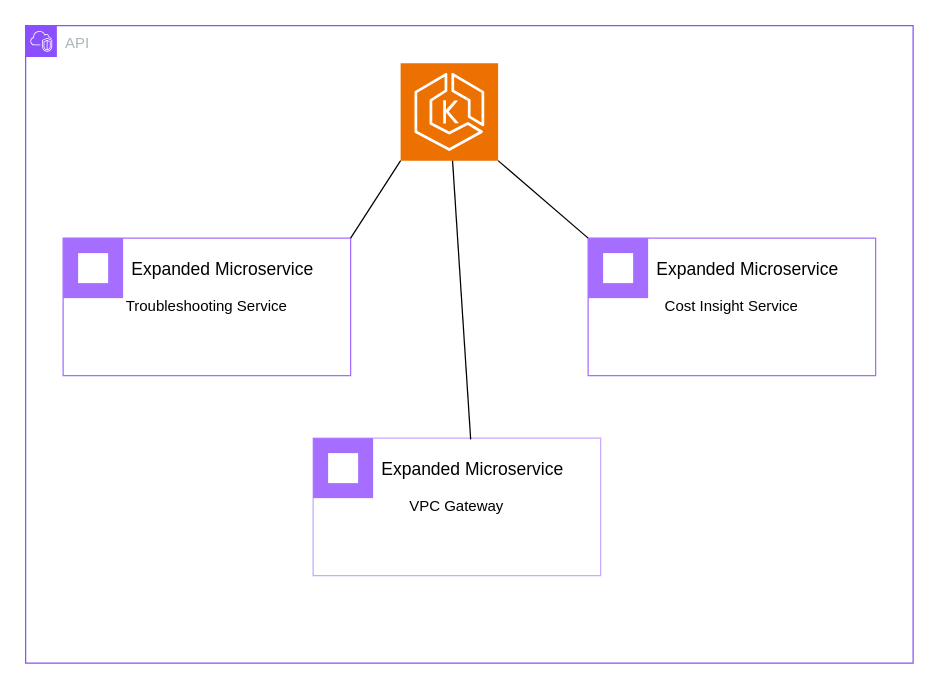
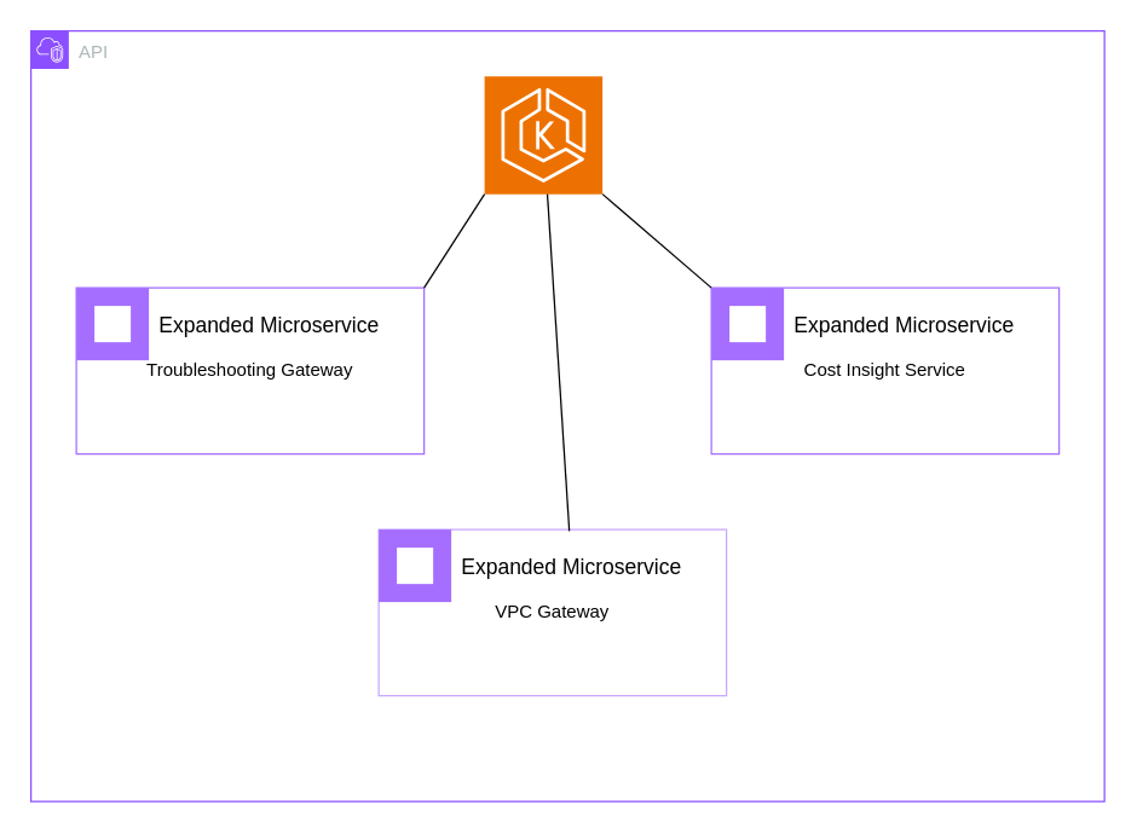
  <mxCell id="0" />
  <mxCell id="1" parent="0" />
  <mxCell id="2" value="API" style="points=[[0,0],[0.25,0],[0.5,0],[0.75,0],[1,0],[1,0.25],[1,0.5],[1,0.75],[1,1],[0.75,1],[0.5,1],[0.25,1],[0,1],[0,0.75],[0,0.5],[0,0.25]];outlineConnect=0;gradientColor=none;html=1;whiteSpace=wrap;fontSize=12;fontStyle=0;container=1;pointerEvents=0;collapsible=0;recursiveResize=0;shape=mxgraph.aws4.group;grIcon=mxgraph.aws4.group_vpc2;strokeColor=#8C4FFF;fillColor=none;verticalAlign=top;align=left;spacingLeft=30;fontColor=#AAB7B8;dashed=0;" vertex="1" parent="1"><mxGeometry x="20" y="20" width="710" height="510" as="geometry" /></mxCell>
  <mxCell id="3" value="" style="sketch=0;points=[[0,0,0],[0.25,0,0],[0.5,0,0],[0.75,0,0],[1,0,0],[0,1,0],[0.25,1,0],[0.5,1,0],[0.75,1,0],[1,1,0],[0,0.25,0],[0,0.5,0],[0,0.75,0],[1,0.25,0],[1,0.5,0],[1,0.75,0]];outlineConnect=0;fontColor=#232F3E;fillColor=#ED7100;strokeColor=#ffffff;dashed=0;verticalLabelPosition=bottom;verticalAlign=top;align=center;html=1;fontSize=12;fontStyle=0;aspect=fixed;shape=mxgraph.aws4.resourceIcon;resIcon=mxgraph.aws4.eks;" vertex="1" parent="2"><mxGeometry x="300" y="30" width="78" height="78" as="geometry" /></mxCell>
- <mxCell id="4" value="Troubleshooting Service" style="container=1;collapsible=0;expand=0;recursiveResize=0;html=1;whiteSpace=wrap;strokeColor=#A56EFF;fillColor=none;" vertex="1" parent="2"><mxGeometry x="30" y="170" width="230" height="110" as="geometry" /></mxCell>
+ <mxCell id="4" value="Troubleshooting Gateway" style="container=1;collapsible=0;expand=0;recursiveResize=0;html=1;whiteSpace=wrap;strokeColor=#A56EFF;fillColor=none;" vertex="1" parent="2"><mxGeometry x="30" y="170" width="230" height="110" as="geometry" /></mxCell>
  <mxCell id="5" value="Expanded Microservice" style="shape=rect;fillColor=#A56EFF;aspect=fixed;resizable=0;labelPosition=right;verticalLabelPosition=middle;align=left;verticalAlign=middle;strokeColor=none;part=1;spacingLeft=5;fontSize=14;" vertex="1" parent="4"><mxGeometry width="48" height="48" relative="1" as="geometry" /></mxCell>
  <mxCell id="6" value="" style="fillColor=#ffffff;shape=mxgraph.ibm_cloud.microservices--1;strokeColor=none;dashed=0;outlineConnect=0;html=1;labelPosition=center;verticalLabelPosition=bottom;verticalAlign=top;part=1;movable=0;resizable=0;rotatable=0;" vertex="1" parent="5"><mxGeometry width="24" height="24" relative="1" as="geometry"><mxPoint x="12" y="12" as="offset" /></mxGeometry></mxCell>
  <mxCell id="7" value="" style="endArrow=none;html=1;rounded=0;exitX=1;exitY=0;exitDx=0;exitDy=0;entryX=0;entryY=1;entryDx=0;entryDy=0;entryPerimeter=0;" edge="1" parent="2" source="4" target="3"><mxGeometry width="50" height="50" relative="1" as="geometry"><mxPoint x="440" y="240" as="sourcePoint" /><mxPoint x="490" y="190" as="targetPoint" /></mxGeometry></mxCell>
  <mxCell id="8" value="Cost Insight Service" style="container=1;collapsible=0;expand=0;recursiveResize=0;html=1;whiteSpace=wrap;strokeColor=#A56EFF;fillColor=none;rotation=0;" vertex="1" parent="2"><mxGeometry x="450" y="170" width="230" height="110" as="geometry" /></mxCell>
  <mxCell id="9" value="Expanded Microservice" style="shape=rect;fillColor=#A56EFF;aspect=fixed;resizable=0;labelPosition=right;verticalLabelPosition=middle;align=left;verticalAlign=middle;strokeColor=none;part=1;spacingLeft=5;fontSize=14;rotation=0;" vertex="1" parent="8"><mxGeometry width="48" height="48" relative="1" as="geometry" /></mxCell>
  <mxCell id="10" value="" style="fillColor=#ffffff;shape=mxgraph.ibm_cloud.microservices--1;strokeColor=none;dashed=0;outlineConnect=0;html=1;labelPosition=center;verticalLabelPosition=bottom;verticalAlign=top;part=1;movable=0;resizable=0;rotatable=0;" vertex="1" parent="9"><mxGeometry width="24" height="24" relative="1" as="geometry"><mxPoint x="12" y="12" as="offset" /></mxGeometry></mxCell>
  <mxCell id="11" value="" style="endArrow=none;html=1;rounded=0;exitX=1;exitY=1;exitDx=0;exitDy=0;exitPerimeter=0;entryX=0;entryY=0;entryDx=0;entryDy=0;" edge="1" parent="2" source="3" target="9"><mxGeometry width="50" height="50" relative="1" as="geometry"><mxPoint x="200" y="370" as="sourcePoint" /><mxPoint x="250" y="320" as="targetPoint" /></mxGeometry></mxCell>
  <mxCell id="12" value="VPC Gateway" style="container=1;collapsible=0;expand=0;recursiveResize=0;html=1;whiteSpace=wrap;strokeColor=#A56EFF;fillColor=none;opacity=60;" vertex="1" parent="2"><mxGeometry x="230" y="330" width="230" height="110" as="geometry" /></mxCell>
  <mxCell id="13" value="Expanded Microservice" style="shape=rect;fillColor=#A56EFF;aspect=fixed;resizable=0;labelPosition=right;verticalLabelPosition=middle;align=left;verticalAlign=middle;strokeColor=none;part=1;spacingLeft=5;fontSize=14;" vertex="1" parent="12"><mxGeometry width="48" height="48" relative="1" as="geometry" /></mxCell>
  <mxCell id="14" value="" style="fillColor=#ffffff;shape=mxgraph.ibm_cloud.microservices--1;strokeColor=none;dashed=0;outlineConnect=0;html=1;labelPosition=center;verticalLabelPosition=bottom;verticalAlign=top;part=1;movable=0;resizable=0;rotatable=0;" vertex="1" parent="13"><mxGeometry width="24" height="24" relative="1" as="geometry"><mxPoint x="12" y="12" as="offset" /></mxGeometry></mxCell>
  <mxCell id="15" value="" style="endArrow=none;html=1;rounded=0;exitX=0.548;exitY=0.009;exitDx=0;exitDy=0;exitPerimeter=0;" edge="1" parent="2" source="12" target="3"><mxGeometry width="50" height="50" relative="1" as="geometry"><mxPoint x="200" y="370" as="sourcePoint" /><mxPoint x="250" y="320" as="targetPoint" /></mxGeometry></mxCell>
